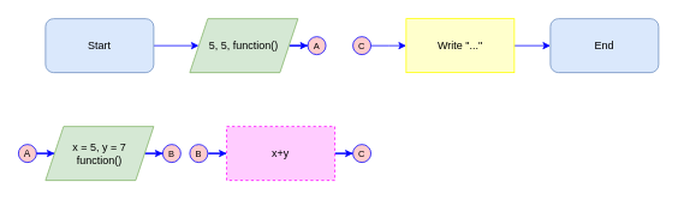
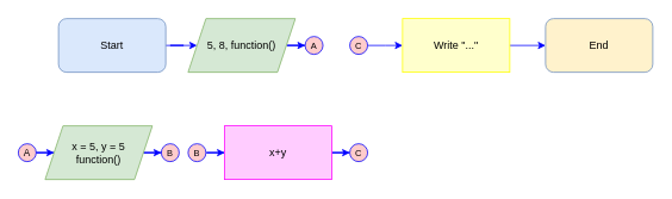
  <mxCell id="0" />
  <mxCell id="1" parent="0" />
  <mxCell id="2" style="edgeStyle=orthogonalEdgeStyle;shape=connector;rounded=0;orthogonalLoop=1;jettySize=auto;html=1;labelBackgroundColor=default;strokeColor=#0000FF;fontFamily=Helvetica;fontSize=10;fontColor=#0000FF;endArrow=classic;" edge="1" parent="1" source="3" target="5"><mxGeometry relative="1" as="geometry" /></mxCell>
- <mxCell id="3" value="Start" style="rounded=1;whiteSpace=wrap;html=1;fillColor=#dae8fc;strokeColor=#6c8ebf;" parent="1" vertex="1"><mxGeometry x="50" y="20" width="120" height="60" as="geometry" /></mxCell>
+ <mxCell id="3" value="Start" style="rounded=1;whiteSpace=wrap;html=1;fillColor=#dae8fc;strokeColor=#6c8ebf;" parent="1" vertex="1"><mxGeometry x="65" y="20" width="120" height="60" as="geometry" /></mxCell>
  <mxCell id="4" style="edgeStyle=orthogonalEdgeStyle;shape=connector;rounded=0;orthogonalLoop=1;jettySize=auto;html=1;labelBackgroundColor=default;strokeColor=#0000FF;fontFamily=Helvetica;fontSize=10;fontColor=#0000FF;endArrow=classic;" edge="1" parent="1" source="5" target="10"><mxGeometry relative="1" as="geometry" /></mxCell>
- <mxCell id="5" value="5, 5, function()" style="shape=parallelogram;perimeter=parallelogramPerimeter;whiteSpace=wrap;html=1;fixedSize=1;fillColor=#d5e8d4;strokeColor=#82b366;" parent="1" vertex="1"><mxGeometry x="210" y="20" width="120" height="60" as="geometry" /></mxCell>
+ <mxCell id="5" value="5, 8, function()" style="shape=parallelogram;perimeter=parallelogramPerimeter;whiteSpace=wrap;html=1;fixedSize=1;fillColor=#d5e8d4;strokeColor=#82b366;" parent="1" vertex="1"><mxGeometry x="210" y="20" width="120" height="60" as="geometry" /></mxCell>
  <mxCell id="6" style="edgeStyle=orthogonalEdgeStyle;shape=connector;rounded=0;orthogonalLoop=1;jettySize=auto;html=1;labelBackgroundColor=default;strokeColor=#0000FF;fontFamily=Helvetica;fontSize=10;fontColor=#0000FF;endArrow=classic;" edge="1" parent="1" source="7" target="9"><mxGeometry relative="1" as="geometry" /></mxCell>
  <mxCell id="7" value="A" style="ellipse;whiteSpace=wrap;html=1;aspect=fixed;fillColor=#FFCCCC;strokeColor=#0000FF;labelBackgroundColor=none;endArrow=classic;fontSize=11;rounded=0;" vertex="1" parent="1"><mxGeometry x="20" y="160" width="20" height="20" as="geometry" /></mxCell>
  <mxCell id="8" style="edgeStyle=orthogonalEdgeStyle;shape=connector;rounded=0;orthogonalLoop=1;jettySize=auto;html=1;labelBackgroundColor=default;strokeColor=#0000FF;fontFamily=Helvetica;fontSize=10;fontColor=#0000FF;endArrow=classic;" edge="1" parent="1" source="9" target="11"><mxGeometry relative="1" as="geometry" /></mxCell>
- <mxCell id="9" value="x = 5, y = 7 &lt;br&gt;function()" style="shape=parallelogram;perimeter=parallelogramPerimeter;whiteSpace=wrap;html=1;fixedSize=1;fillColor=#d5e8d4;strokeColor=#82b366;" vertex="1" parent="1"><mxGeometry x="50" y="140" width="120" height="60" as="geometry" /></mxCell>
+ <mxCell id="9" value="x = 5, y = 5 &lt;br&gt;function()" style="shape=parallelogram;perimeter=parallelogramPerimeter;whiteSpace=wrap;html=1;fixedSize=1;fillColor=#d5e8d4;strokeColor=#82b366;" vertex="1" parent="1"><mxGeometry x="50" y="140" width="120" height="60" as="geometry" /></mxCell>
  <mxCell id="10" value="&lt;font style=&quot;font-size: 10px;&quot;&gt;A&lt;/font&gt;" style="ellipse;whiteSpace=wrap;html=1;aspect=fixed;fillColor=#FFCCCC;strokeColor=#0000FF;labelBackgroundColor=none;endArrow=classic;fontSize=11;rounded=0;" vertex="1" parent="1"><mxGeometry x="340.92" y="40" width="20" height="20" as="geometry" /></mxCell>
  <mxCell id="11" value="&lt;font style=&quot;font-size: 10px;&quot;&gt;B&lt;/font&gt;" style="ellipse;whiteSpace=wrap;html=1;aspect=fixed;fillColor=#FFCCCC;strokeColor=#0000FF;labelBackgroundColor=none;endArrow=classic;fontSize=11;rounded=0;" vertex="1" parent="1"><mxGeometry x="180" y="160" width="20" height="20" as="geometry" /></mxCell>
  <mxCell id="12" style="edgeStyle=orthogonalEdgeStyle;shape=connector;rounded=0;orthogonalLoop=1;jettySize=auto;html=1;labelBackgroundColor=default;strokeColor=#0000FF;fontFamily=Helvetica;fontSize=10;fontColor=#0000FF;endArrow=classic;" edge="1" parent="1" source="13" target="15"><mxGeometry relative="1" as="geometry" /></mxCell>
  <mxCell id="13" value="&lt;font style=&quot;font-size: 10px;&quot;&gt;B&lt;/font&gt;" style="ellipse;whiteSpace=wrap;html=1;aspect=fixed;fillColor=#FFCCCC;strokeColor=#0000FF;labelBackgroundColor=none;endArrow=classic;fontSize=11;rounded=0;" vertex="1" parent="1"><mxGeometry x="210" y="160" width="20" height="20" as="geometry" /></mxCell>
  <mxCell id="14" style="edgeStyle=orthogonalEdgeStyle;shape=connector;rounded=0;orthogonalLoop=1;jettySize=auto;html=1;labelBackgroundColor=default;strokeColor=#0000FF;fontFamily=Helvetica;fontSize=10;fontColor=#0000FF;endArrow=classic;" edge="1" parent="1" source="15" target="16"><mxGeometry relative="1" as="geometry" /></mxCell>
- <mxCell id="15" value="x+y" style="rounded=0;whiteSpace=wrap;html=1;fillColor=#FFCCFF;strokeColor=#FF00FF;dashed=1;" vertex="1" parent="1"><mxGeometry x="250.92" y="140" width="120" height="60" as="geometry" /></mxCell>
+ <mxCell id="15" value="x+y" style="rounded=0;whiteSpace=wrap;html=1;fillColor=#FFCCFF;strokeColor=#FF00FF;" vertex="1" parent="1"><mxGeometry x="250.92" y="140" width="120" height="60" as="geometry" /></mxCell>
  <mxCell id="16" value="&lt;font style=&quot;font-size: 10px;&quot;&gt;C&lt;/font&gt;" style="ellipse;whiteSpace=wrap;html=1;aspect=fixed;fillColor=#FFCCCC;strokeColor=#0000FF;labelBackgroundColor=none;endArrow=classic;fontSize=11;rounded=0;" vertex="1" parent="1"><mxGeometry x="390.92" y="160" width="20" height="20" as="geometry" /></mxCell>
  <mxCell id="17" style="edgeStyle=orthogonalEdgeStyle;shape=connector;rounded=0;orthogonalLoop=1;jettySize=auto;html=1;labelBackgroundColor=default;strokeColor=#0000FF;fontFamily=Helvetica;fontSize=10;fontColor=#0000FF;endArrow=classic;" edge="1" parent="1" source="18" target="20"><mxGeometry relative="1" as="geometry" /></mxCell>
  <mxCell id="18" value="&lt;font style=&quot;font-size: 10px;&quot;&gt;C&lt;/font&gt;" style="ellipse;whiteSpace=wrap;html=1;aspect=fixed;fillColor=#FFCCCC;strokeColor=#0000FF;labelBackgroundColor=none;endArrow=classic;fontSize=11;rounded=0;" vertex="1" parent="1"><mxGeometry x="390.92" y="40" width="20" height="20" as="geometry" /></mxCell>
  <mxCell id="19" style="edgeStyle=orthogonalEdgeStyle;shape=connector;rounded=0;orthogonalLoop=1;jettySize=auto;html=1;labelBackgroundColor=default;strokeColor=#0000FF;fontFamily=Helvetica;fontSize=10;fontColor=#0000FF;endArrow=classic;" edge="1" parent="1" source="20" target="21"><mxGeometry relative="1" as="geometry" /></mxCell>
  <mxCell id="20" value="Write &quot;...&quot;" style="rounded=0;whiteSpace=wrap;html=1;fillColor=#FFFFCC;strokeColor=#FFFF00;" vertex="1" parent="1"><mxGeometry x="450" y="20" width="120" height="60" as="geometry" /></mxCell>
- <mxCell id="21" value="End" style="rounded=1;whiteSpace=wrap;html=1;fillColor=#dae8fc;strokeColor=#6c8ebf;" vertex="1" parent="1"><mxGeometry x="610" y="20" width="120" height="60" as="geometry" /></mxCell>
+ <mxCell id="21" value="End" style="rounded=1;whiteSpace=wrap;html=1;fillColor=#fff2cc;strokeColor=#6c8ebf;" vertex="1" parent="1"><mxGeometry x="610" y="20" width="120" height="60" as="geometry" /></mxCell>
